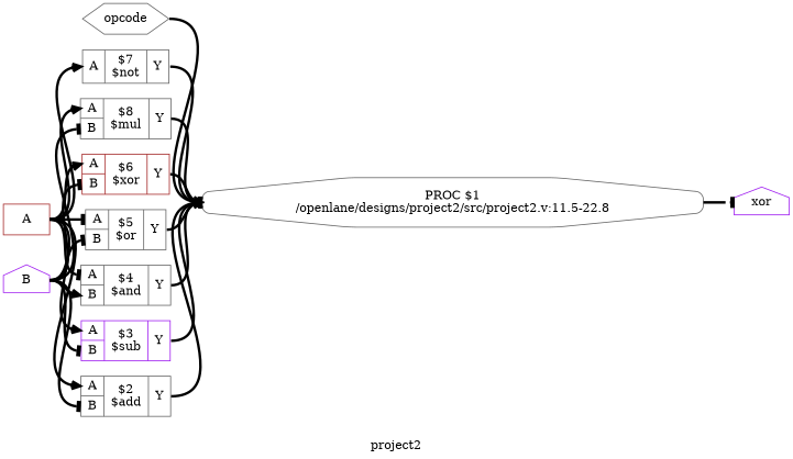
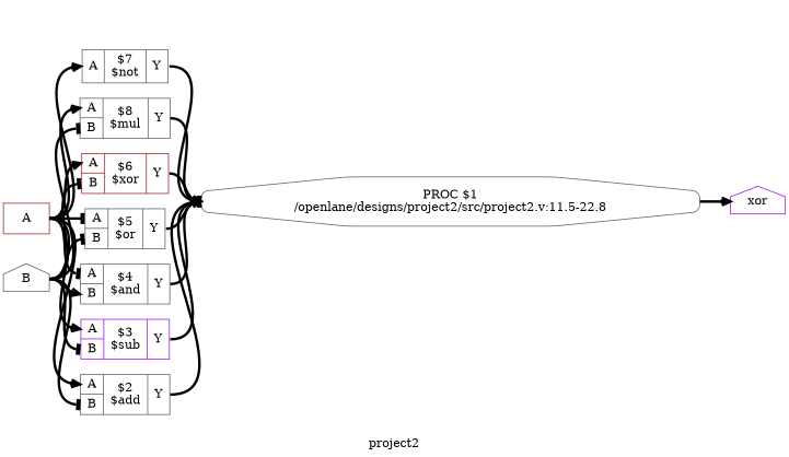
  digraph {
    label=project2
    rankdir=LR
    remincross=true
    node [color=gray40 shape=record]
    edge [arrowhead=tee color=black fontcolor=black headport=w style="setlinewidth(3)" tailport=e]
    n1 [color=purple fontcolor=black label=xor shape=house]
-   n2 [fontcolor=black label=opcode shape=hexagon]
    n3 [label="PROC $1\n/openlane/designs/project2/src/project2.v:11.5-22.8" shape=octagon style=rounded]
-   n4 [color=purple fontcolor=black label=B shape=house]
+   n4 [fontcolor=black label=B shape=house]
    n5 [label="{{<p13> A|<p12> B}|$8\n$mul|{<p14> Y}}"]
    n6 [color=brown label="{{<p13> A|<p12> B}|$6\n$xor|{<p14> Y}}"]
    n7 [label="{{<p13> A|<p12> B}|$5\n$or|{<p14> Y}}"]
    n8 [label="{{<p13> A|<p12> B}|$4\n$and|{<p14> Y}}"]
    n9 [color=purple label="{{<p13> A|<p12> B}|$3\n$sub|{<p14> Y}}"]
    n10 [label="{{<p13> A|<p12> B}|$2\n$add|{<p14> Y}}"]
    n11 [color=brown fontcolor=black label=A shape=box]
    n12 [label="{{<p13> A}|$7\n$not|{<p14> Y}}"]
-   n2 -> n3
-   n3 -> n1
+   n3 -> n1 [arrowhead=vee]
    n4 -> n5 [headport="p12:w"]
    n4 -> n6 [headport="p12:w"]
    n4 -> n7 [headport="p12:w"]
    n4 -> n8 [arrowhead=vee headport="p12:w"]
    n4 -> n9 [headport="p12:w"]
    n4 -> n10 [headport="p12:w"]
    n5 -> n3 [arrowhead=vee tailport="p14:e"]
    n6 -> n3 [tailport="p14:e"]
    n7 -> n3 [tailport="p14:e"]
    n8 -> n3 [arrowhead=vee tailport="p14:e"]
    n9 -> n3 [tailport="p14:e"]
    n10 -> n3 [tailport="p14:e"]
    n11 -> n5 [arrowhead=vee headport="p13:w"]
    n11 -> n6 [arrowhead=vee headport="p13:w"]
    n11 -> n7 [headport="p13:w"]
    n11 -> n8 [headport="p13:w"]
    n11 -> n9 [arrowhead=vee headport="p13:w"]
    n11 -> n10 [arrowhead=vee headport="p13:w"]
    n11 -> n12 [arrowhead=vee headport="p13:w"]
    n12 -> n3 [tailport="p14:e"]
  }
